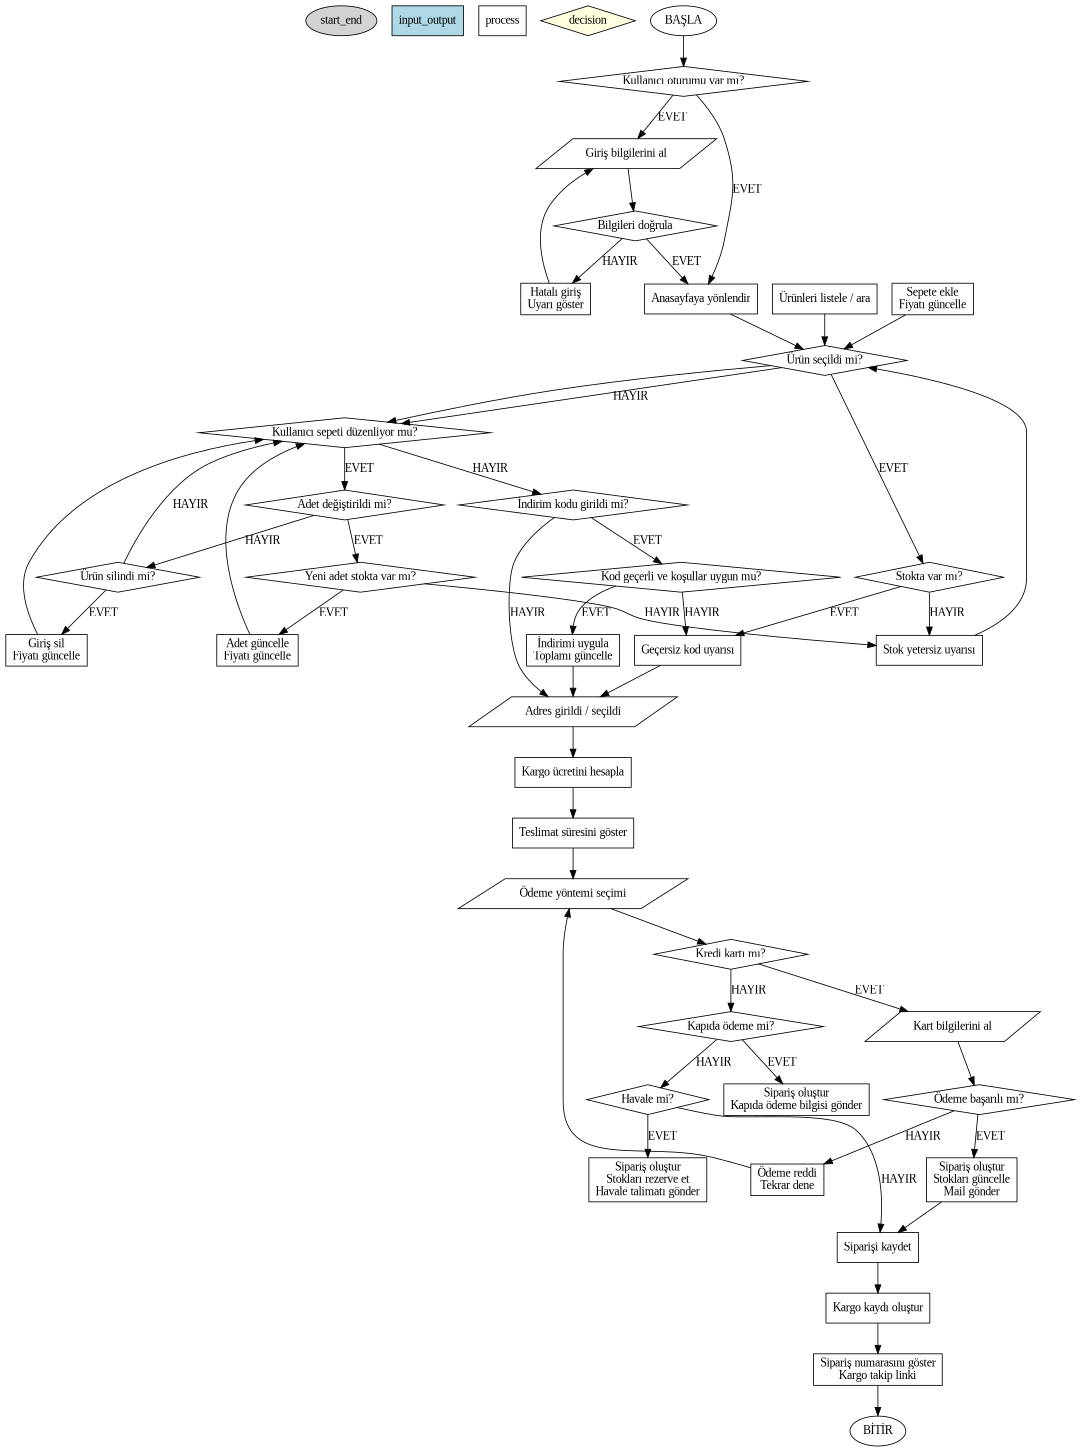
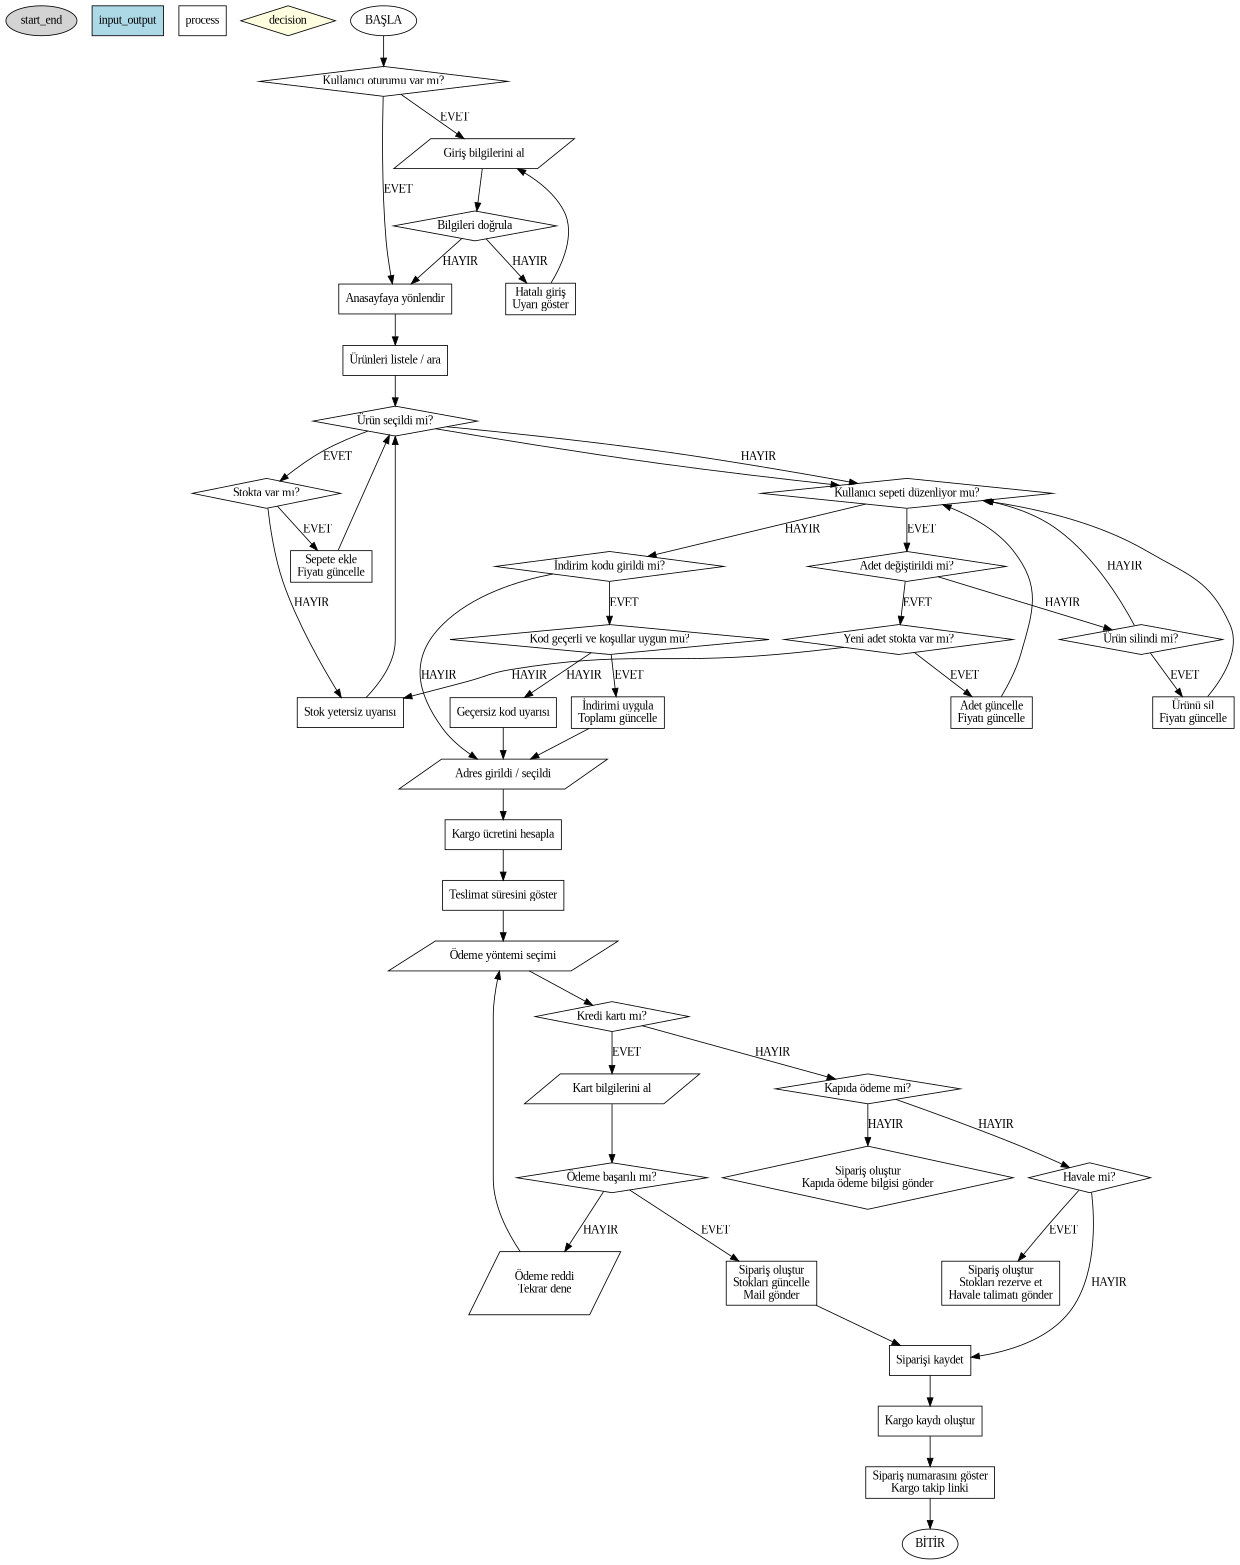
  digraph {
    fontname="Liberation Serif"
    rankdir=TB
    node [fontname="Liberation Serif" shape=box]
    edge [fontname="Liberation Serif"]
    start_end [fillcolor=lightgrey shape=oval style=filled]
    input_output [fillcolor=lightblue style=filled]
    process [fillcolor=white style=filled]
    decision [fillcolor=lightyellow shape=diamond style=filled]
    n5 [fillcolor=lightgreen label="BAŞLA" shape=oval]
    n6 [label="Kullanıcı oturumu var mı?" shape=diamond]
    n7 [label="Giriş bilgilerini al" shape=parallelogram]
    n8 [label="Anasayfaya yönlendir"]
    n9 [label="Bilgileri doğrula" shape=diamond]
    n10 [label="Ürünleri listele / ara"]
    n11 [label="Hatalı giriş\nUyarı göster"]
    n12 [label="Ürün seçildi mi?" shape=diamond]
    n13 [label="Stokta var mı?" shape=diamond]
    n14 [label="Kullanıcı sepeti düzenliyor mu?" shape=diamond]
    n15 [label="Sepete ekle\nFiyatı güncelle"]
    n16 [label="Stok yetersiz uyarısı"]
    n17 [label="Adet değiştirildi mi?" shape=diamond]
    n18 [label="İndirim kodu girildi mi?" shape=diamond]
    n19 [label="Yeni adet stokta var mı?" shape=diamond]
    n20 [label="Ürün silindi mi?" shape=diamond]
    n21 [label="Kod geçerli ve koşullar uygun mu?" shape=diamond]
    n22 [label="Adres girildi / seçildi" shape=parallelogram]
    n23 [label="Adet güncelle\nFiyatı güncelle"]
-   n24 [label="Giriş sil\nFiyatı güncelle"]
+   n24 [label="Ürünü sil\nFiyatı güncelle"]
    n25 [label="İndirimi uygula\nToplamı güncelle"]
    n26 [label="Geçersiz kod uyarısı"]
    n27 [label="Kargo ücretini hesapla"]
    n28 [label="Teslimat süresini göster"]
    n29 [label="Ödeme yöntemi seçimi" shape=parallelogram]
    n30 [label="Kredi kartı mı?" shape=diamond]
    n31 [label="Kart bilgilerini al" shape=parallelogram]
    n32 [label="Kapıda ödeme mi?" shape=diamond]
    n33 [label="Ödeme başarılı mı?" shape=diamond]
-   n34 [label="Sipariş oluştur\nKapıda ödeme bilgisi gönder"]
+   n34 [label="Sipariş oluştur\nKapıda ödeme bilgisi gönder" shape=diamond]
    n35 [label="Havale mi?" shape=diamond]
    n36 [label="Sipariş oluştur\nStokları güncelle\nMail gönder"]
-   n37 [label="Ödeme reddi\nTekrar dene"]
+   n37 [label="Ödeme reddi\nTekrar dene" shape=parallelogram]
    n38 [label="Siparişi kaydet"]
    n39 [label="Kargo kaydı oluştur"]
    n40 [label="Sipariş oluştur\nStokları rezerve et\nHavale talimatı gönder"]
    n41 [label="Sipariş numarasını göster\nKargo takip linki"]
    n42 [fillcolor=lightpink label="BİTİR" shape=oval]
    n5 -> n6
    n6 -> n7 [label=EVET]
    n6 -> n8 [label=EVET]
    n7 -> n9
-   n8 -> n12
-   n9 -> n8 [label=EVET]
+   n8 -> n10
+   n9 -> n8 [label=HAYIR]
    n9 -> n11 [label=HAYIR]
    n10 -> n12
    n11 -> n7
    n12 -> n13 [label=EVET]
    n12 -> n14 [label=HAYIR]
    n12 -> n14
-   n13 -> n26 [label=EVET]
+   n13 -> n15 [label=EVET]
    n13 -> n16 [label=HAYIR]
    n14 -> n17 [label=EVET]
    n14 -> n18 [label=HAYIR]
    n15 -> n12
    n16 -> n12
    n17 -> n19 [label=EVET]
    n17 -> n20 [label=HAYIR]
    n18 -> n21 [label=EVET]
    n18 -> n22 [label=HAYIR]
    n19 -> n16 [label=HAYIR]
    n19 -> n23 [label=EVET]
    n20 -> n14 [label=HAYIR]
    n20 -> n24 [label=EVET]
    n21 -> n25 [label=EVET]
    n21 -> n26 [label=HAYIR]
    n22 -> n27
    n23 -> n14
    n24 -> n14
    n25 -> n22
    n26 -> n22
    n27 -> n28
    n28 -> n29
    n29 -> n30
    n30 -> n31 [label=EVET]
    n30 -> n32 [label=HAYIR]
    n31 -> n33
-   n32 -> n34 [label=EVET]
+   n32 -> n34 [label=HAYIR]
    n32 -> n35 [label=HAYIR]
    n33 -> n36 [label=EVET]
    n33 -> n37 [label=HAYIR]
    n35 -> n38 [label=HAYIR]
    n35 -> n40 [label=EVET]
    n36 -> n38
    n37 -> n29
    n38 -> n39
    n39 -> n41
    n41 -> n42
  }
